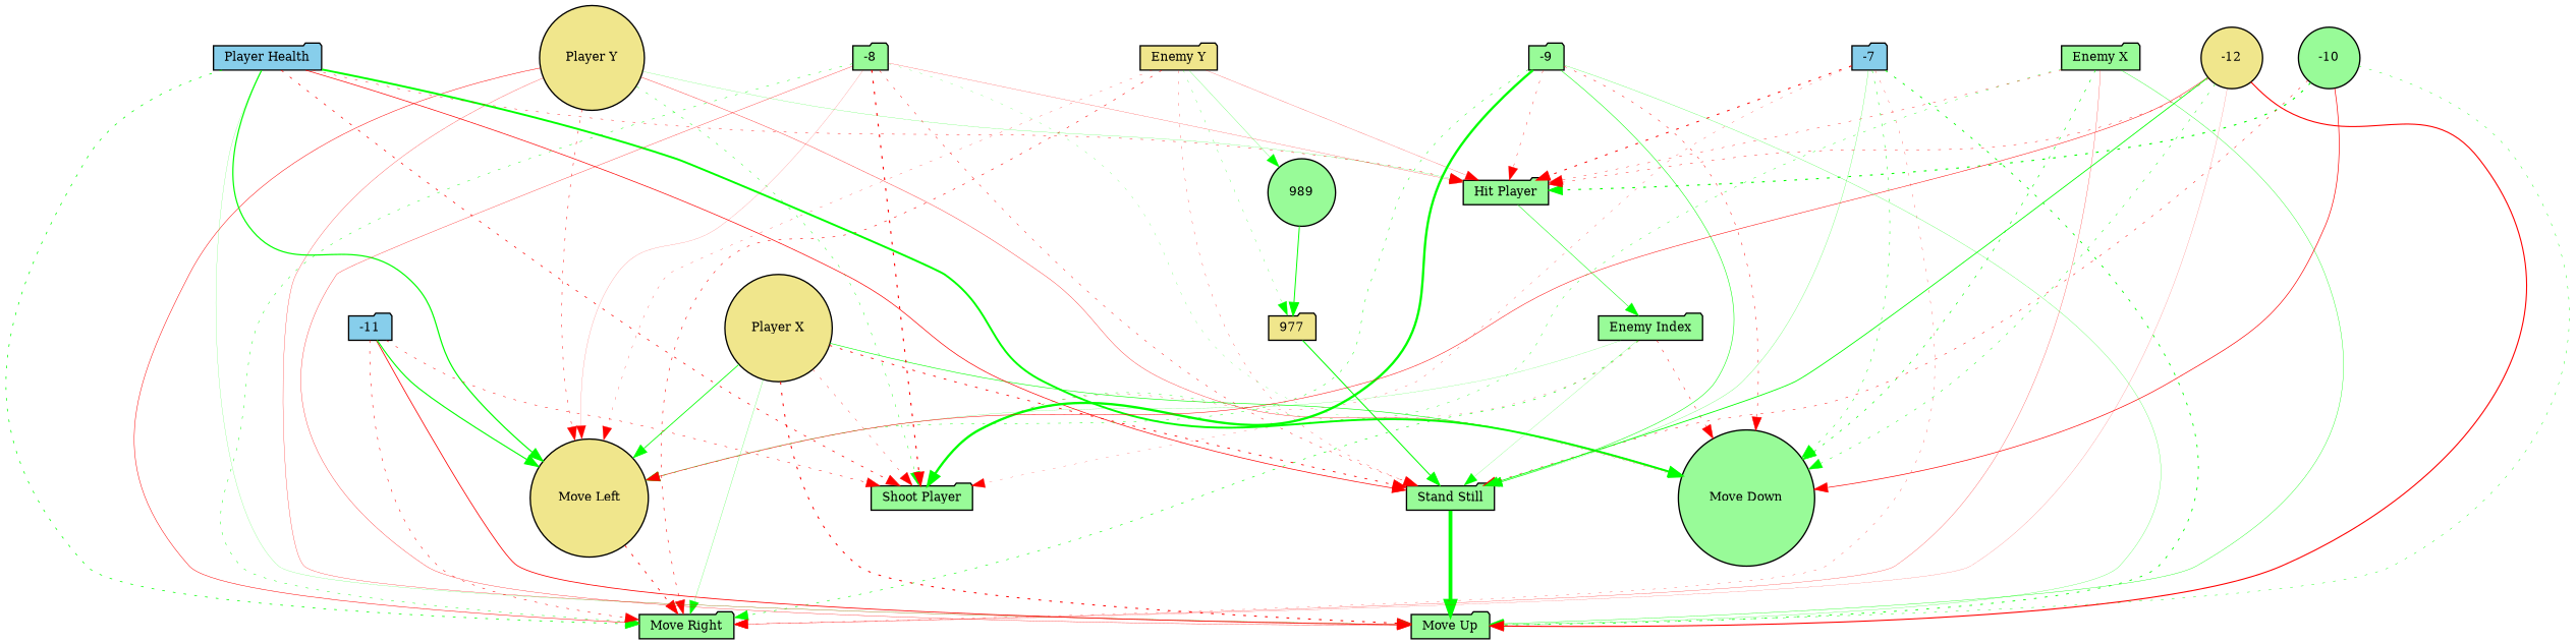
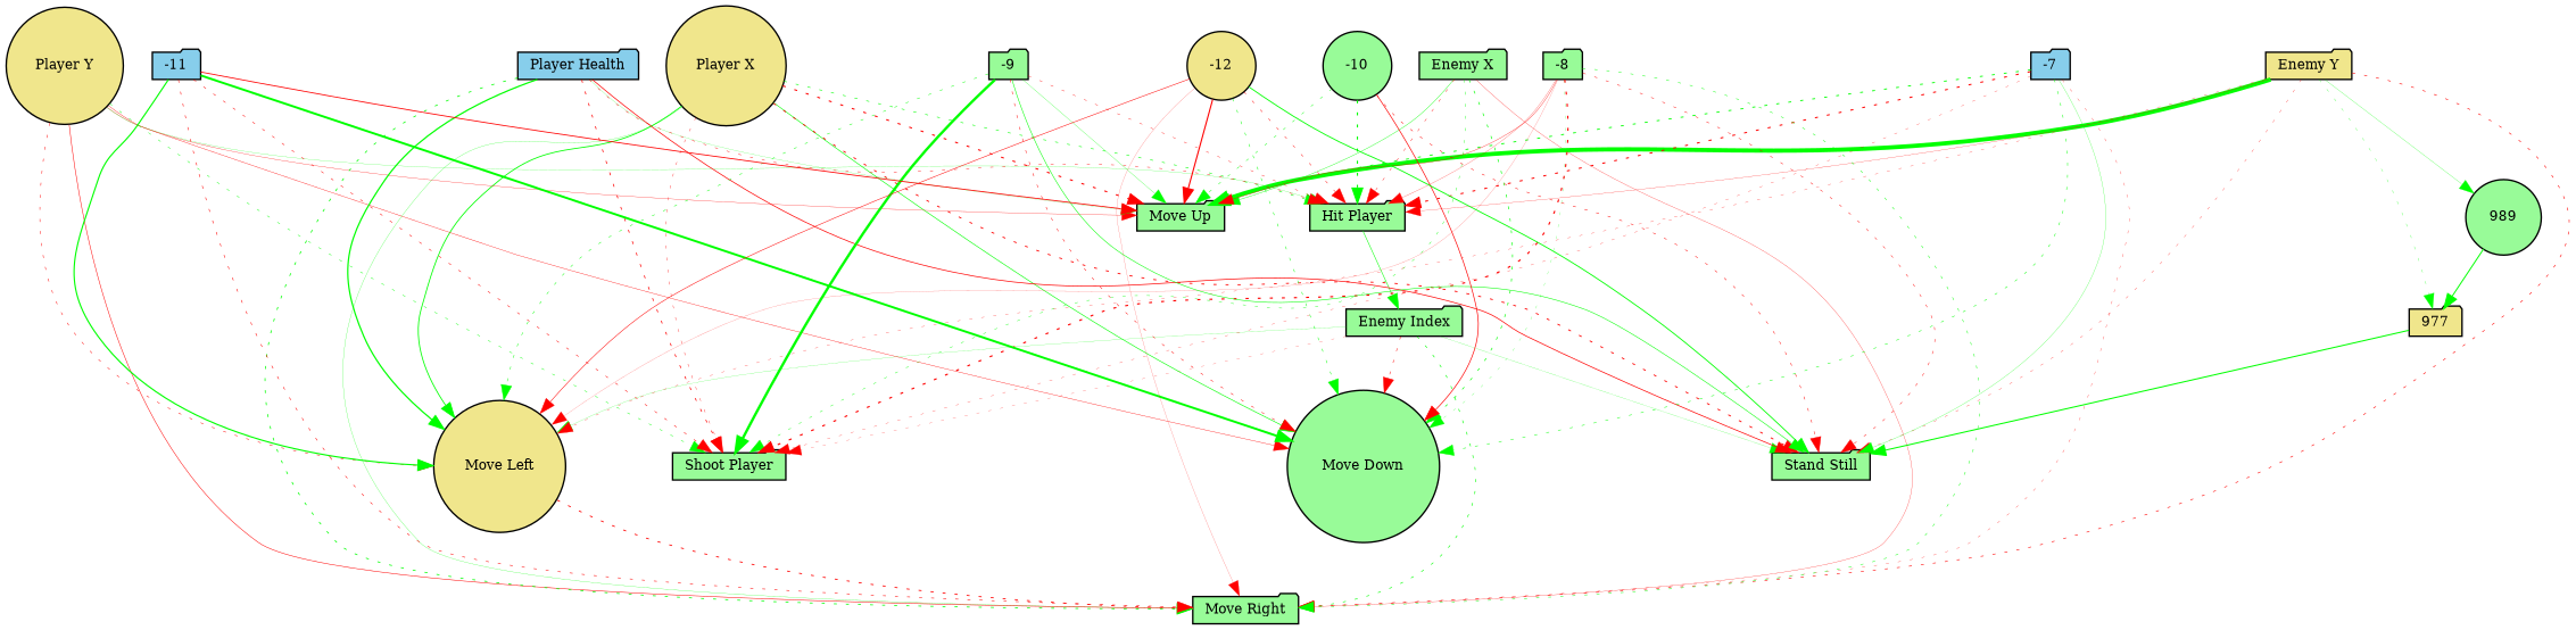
  digraph {
    node [fillcolor=palegreen fontsize=9 shape=folder style=filled]
    edge [color=red style=dotted]
    "Enemy X" [height=0.2 width=0.2]
    "Move Right" [height=0.2 width=0.2]
    "Move Up" [height=0.2 width=0.2]
    "Move Down" [height=0.2 shape=circle width=0.2]
    "Shoot Player" [height=0.2 width=0.2]
    "Hit Player" [height=0.2 width=0.2]
    "Enemy Index" [height=0.2 width=0.2]
    "Enemy Y" [fillcolor=khaki height=0.2 width=0.2]
    "Move Left" [fillcolor=khaki height=0.2 shape=circle width=0.2]
    "Stand Still" [height=0.2 width=0.2]
    977 [fillcolor=khaki height=0.2 width=0.2]
    989 [height=0.2 shape=circle width=0.2]
    "Player X" [fillcolor=khaki height=0.2 shape=circle width=0.2]
    "Player Y" [fillcolor=khaki height=0.2 shape=circle width=0.2]
    "Player Health" [fillcolor=skyblue height=0.2 width=0.2]
    -7 [fillcolor=skyblue height=0.2 width=0.2]
    -8 [height=0.2 width=0.2]
    -9 [height=0.2 width=0.2]
    -10 [height=0.2 shape=circle width=0.2]
    -11 [fillcolor=skyblue height=0.2 width=0.2]
    -12 [fillcolor=khaki height=0.2 shape=circle width=0.2]
    "Enemy X" -> "Move Right" [penwidth=0.18551651148368067 style=solid]
    "Enemy X" -> "Move Up" [color=green penwidth=0.27343794023236695 style=solid]
    "Enemy X" -> "Move Down" [color=green penwidth=0.4757088557372291]
    "Enemy X" -> "Shoot Player" [color=green penwidth=0.2801849465948594]
    "Enemy X" -> "Hit Player" [penwidth=0.2809088862962915]
    "Hit Player" -> "Enemy Index" [color=green penwidth=0.38392779536912025 style=solid]
    "Enemy Index" -> "Move Right" [color=green penwidth=0.4355691589052513]
    "Enemy Index" -> "Move Down" [penwidth=0.34883543373218107]
    "Enemy Index" -> "Shoot Player" [penwidth=0.15300190874336597]
    "Enemy Index" -> "Move Left" [color=green penwidth=0.12656001491977728 style=solid]
    "Enemy Index" -> "Stand Still" [color=green penwidth=0.12426872711854282 style=solid]
    "Enemy Y" -> "Move Right" [penwidth=0.41797352583172376]
-   "Stand Still" -> "Move Up" [color=green penwidth=2.8342912403166167 style=solid]
+   "Enemy Y" -> "Move Up" [color=green penwidth=2.8342912403166167 style=solid]
    "Enemy Y" -> "Hit Player" [penwidth=0.15832999394214156 style=solid]
    "Enemy Y" -> "Move Left" [penwidth=0.18965108449445278]
    "Enemy Y" -> "Stand Still" [penwidth=0.1999917796741734]
    "Enemy Y" -> 977 [color=green penwidth=0.1916254160883225]
    "Enemy Y" -> 989 [color=green penwidth=0.16941094547102653 style=solid]
    "Move Left" -> "Move Right" [penwidth=0.6044595855321997]
    977 -> "Stand Still" [color=green penwidth=0.7562622936524505 style=solid]
    989 -> 977 [color=green penwidth=0.7114337281285115 style=solid]
    "Player X" -> "Move Right" [color=green penwidth=0.16683409559938173 style=solid]
    "Player X" -> "Move Up" [penwidth=0.7525567000605368]
    "Player X" -> "Move Down" [color=green penwidth=0.43422454960830315 style=solid]
    "Player X" -> "Shoot Player" [penwidth=0.2455025506706446]
+   "Player X" -> "Hit Player" [color=green penwidth=0.40907778936346095]
    "Player X" -> "Move Left" [color=green penwidth=0.601327594772588 style=solid]
    "Player X" -> "Stand Still" [penwidth=0.6260883244937396]
    "Player Y" -> "Move Right" [penwidth=0.3609108794987944 style=solid]
    "Player Y" -> "Move Up" [penwidth=0.20283503051519713 style=solid]
    "Player Y" -> "Move Down" [penwidth=0.2544552907188836 style=solid]
    "Player Y" -> "Shoot Player" [color=green penwidth=0.30667275613421785]
    "Player Y" -> "Hit Player" [color=green penwidth=0.13977767655167744 style=solid]
    "Player Y" -> "Move Left" [penwidth=0.34433622746866777]
    "Player Health" -> "Move Right" [color=green penwidth=0.542657448885659]
    "Player Health" -> "Move Up" [color=green penwidth=0.1253580830065589 style=solid]
    "Player Health" -> "Shoot Player" [penwidth=0.5305848772353132]
    "Player Health" -> "Hit Player" [penwidth=0.3031969991349911]
    "Player Health" -> "Move Left" [color=green penwidth=0.8894633824851469 style=solid]
    "Player Health" -> "Stand Still" [penwidth=0.5103098318603253 style=solid]
    -7 -> "Move Right" [penwidth=0.19708818124984684]
    -7 -> "Move Up" [color=green penwidth=0.6403305761608307]
    -7 -> "Move Down" [color=green penwidth=0.34473053662172226]
    -7 -> "Shoot Player" [penwidth=0.1848544757506741]
    -7 -> "Hit Player" [penwidth=0.7384466948451202]
    -7 -> "Stand Still" [color=green penwidth=0.1693899542126522 style=solid]
    -8 -> "Move Right" [color=green penwidth=0.3265323119113548]
    -8 -> "Move Up" [penwidth=0.2352445425759615 style=solid]
    -8 -> "Move Down" [color=green penwidth=0.1519699656728665]
    -8 -> "Shoot Player" [penwidth=0.8298866495538154]
    -8 -> "Hit Player" [penwidth=0.15613550604552734 style=solid]
    -8 -> "Move Left" [penwidth=0.10667381095463832 style=solid]
    -8 -> "Stand Still" [penwidth=0.32296857345755225]
    -9 -> "Move Up" [color=green penwidth=0.18117096859529908 style=solid]
    -9 -> "Move Down" [penwidth=0.3489287377728974]
    -9 -> "Shoot Player" [color=green penwidth=1.7410627043966098 style=solid]
    -9 -> "Hit Player" [penwidth=0.26347200942461324]
    -9 -> "Move Left" [color=green penwidth=0.334348312867012]
    -9 -> "Stand Still" [color=green penwidth=0.38913071843181535 style=solid]
    -10 -> "Move Up" [color=green penwidth=0.31021675616344646]
    -10 -> "Move Down" [penwidth=0.4909174154488206 style=solid]
    -10 -> "Hit Player" [color=green penwidth=0.8149769456789859]
    -10 -> "Stand Still" [penwidth=0.35179833121087156]
    -11 -> "Move Right" [penwidth=0.38816165887870957]
    -11 -> "Move Up" [penwidth=0.589396449794821 style=solid]
-   "Player Health" -> "Move Down" [color=green penwidth=1.4402401497625767 style=solid]
+   -11 -> "Move Down" [color=green penwidth=1.4402401497625767 style=solid]
    -11 -> "Shoot Player" [penwidth=0.3606839312617438]
    -11 -> "Move Left" [color=green penwidth=0.8259353375761241 style=solid]
    -12 -> "Move Right" [penwidth=0.11461089455843729 style=solid]
    -12 -> "Move Up" [penwidth=0.8077924122011116 style=solid]
    -12 -> "Move Down" [color=green penwidth=0.34219370444330366]
    -12 -> "Hit Player" [penwidth=0.31569863913154095]
    -12 -> "Move Left" [penwidth=0.36643181916108347 style=solid]
    -12 -> "Stand Still" [color=green penwidth=0.6212649158305475 style=solid]
  }
